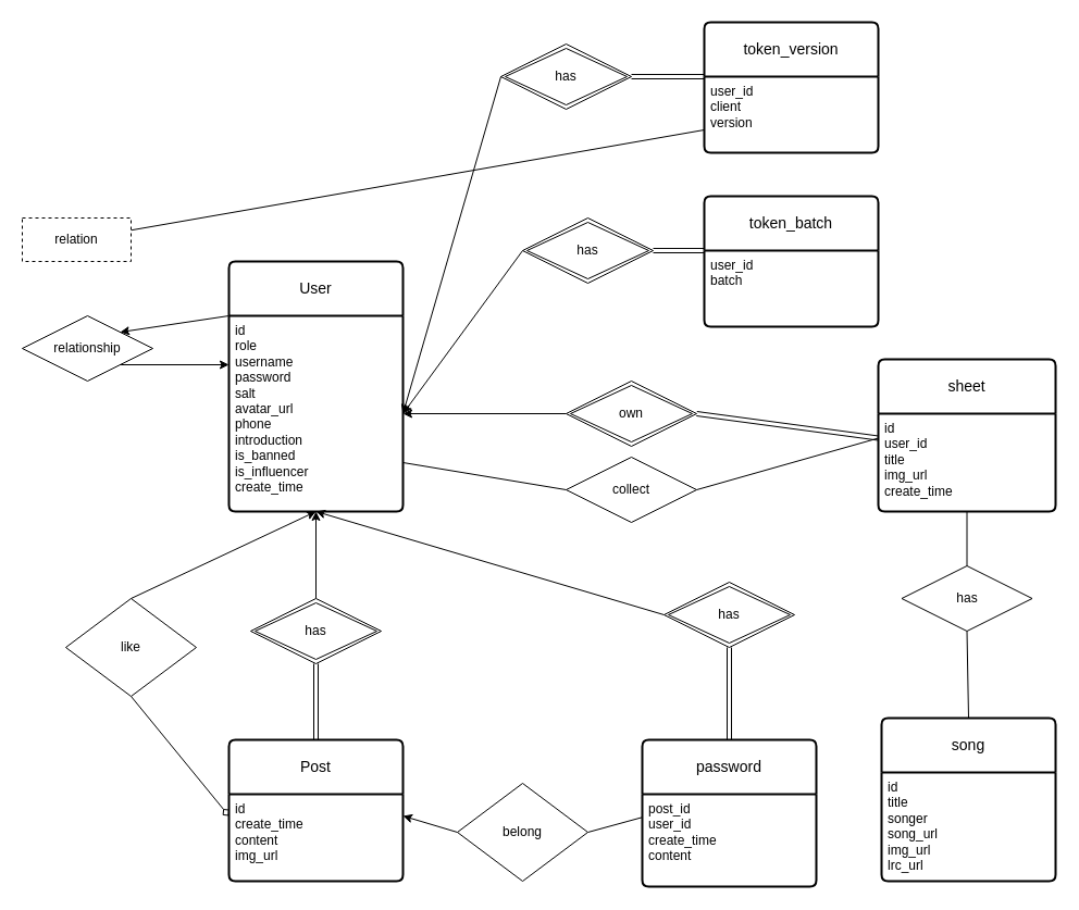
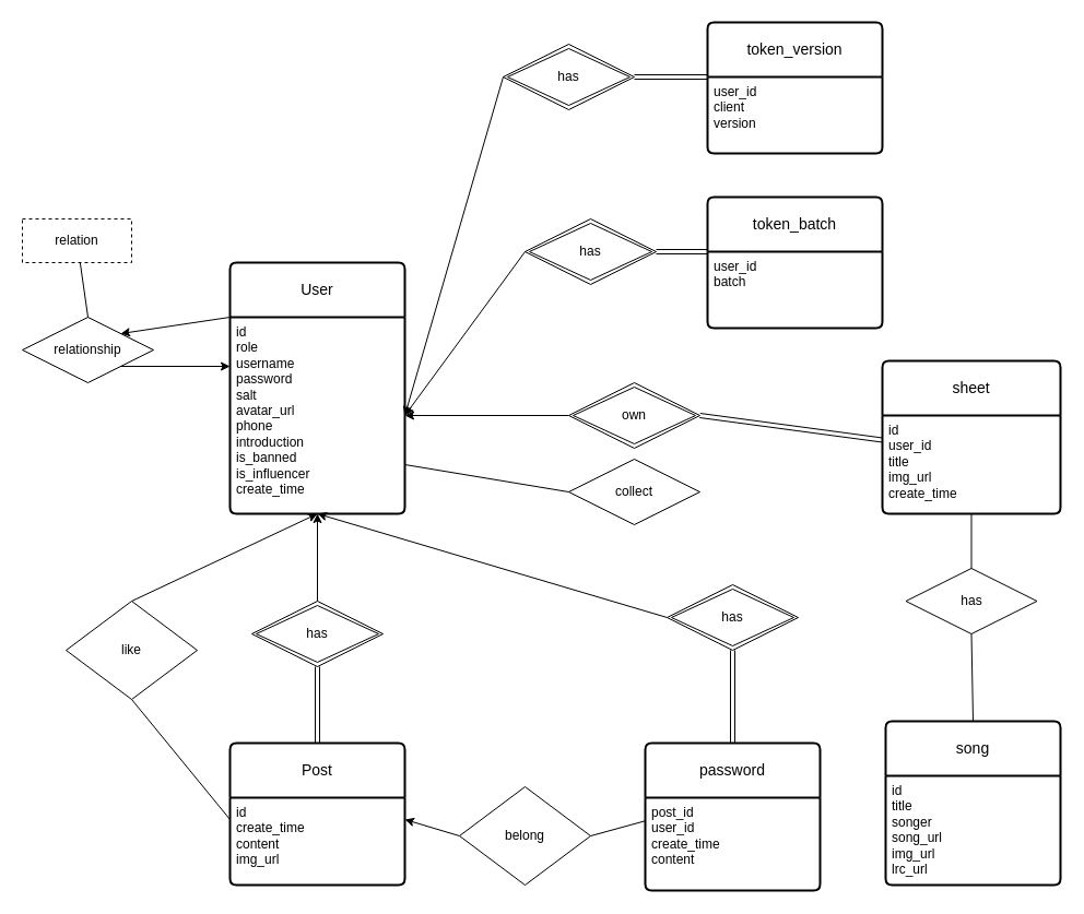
  <mxCell id="0" />
  <mxCell id="1" parent="0" />
  <mxCell id="2" value="User" style="swimlane;childLayout=stackLayout;horizontal=1;startSize=50;horizontalStack=0;rounded=1;fontSize=14;fontStyle=0;strokeWidth=2;resizeParent=0;resizeLast=1;shadow=0;dashed=0;align=center;arcSize=4;whiteSpace=wrap;html=1;" parent="1" vertex="1"><mxGeometry x="210" y="240" width="160" height="230" as="geometry" /></mxCell>
  <mxCell id="3" value="id&lt;br&gt;role&lt;br&gt;username&lt;br&gt;password&lt;br&gt;salt&lt;br&gt;avatar_url&lt;br&gt;phone&lt;br&gt;introduction&lt;br&gt;is_banned&lt;br&gt;is_influencer&lt;br&gt;create_time" style="align=left;strokeColor=none;fillColor=none;spacingLeft=4;fontSize=12;verticalAlign=top;resizable=0;rotatable=0;part=1;html=1;" parent="2" vertex="1"><mxGeometry y="50" width="160" height="180" as="geometry" /></mxCell>
  <mxCell id="4" style="rounded=0;orthogonalLoop=1;jettySize=auto;html=1;exitX=1;exitY=1;exitDx=0;exitDy=0;entryX=0;entryY=0.25;entryDx=0;entryDy=0;" parent="1" source="5" target="3" edge="1"><mxGeometry relative="1" as="geometry" /></mxCell>
  <mxCell id="5" value="relationship" style="shape=rhombus;perimeter=rhombusPerimeter;whiteSpace=wrap;html=1;align=center;" parent="1" vertex="1"><mxGeometry x="20" y="290" width="120" height="60" as="geometry" /></mxCell>
  <mxCell id="6" style="rounded=0;orthogonalLoop=1;jettySize=auto;html=1;exitX=0;exitY=0;exitDx=0;exitDy=0;entryX=1;entryY=0;entryDx=0;entryDy=0;" parent="1" source="3" target="5" edge="1"><mxGeometry relative="1" as="geometry" /></mxCell>
- <mxCell id="7" style="rounded=0;orthogonalLoop=1;jettySize=auto;html=1;endArrow=none;endFill=0;" parent="1" source="8" target="13" edge="1"><mxGeometry relative="1" as="geometry" /></mxCell>
+ <mxCell id="7" style="rounded=0;orthogonalLoop=1;jettySize=auto;html=1;entryX=0.5;entryY=0;entryDx=0;entryDy=0;endArrow=none;endFill=0;" parent="1" source="8" target="5" edge="1"><mxGeometry relative="1" as="geometry" /></mxCell>
  <mxCell id="8" value="relation" style="whiteSpace=wrap;html=1;align=center;dashed=1;" parent="1" vertex="1"><mxGeometry x="20" y="200" width="100" height="40" as="geometry" /></mxCell>
  <mxCell id="9" style="rounded=0;orthogonalLoop=1;jettySize=auto;html=1;exitX=1;exitY=0.5;exitDx=0;exitDy=0;shape=link;entryX=0;entryY=0;entryDx=0;entryDy=0;" parent="1" source="11" target="13" edge="1"><mxGeometry relative="1" as="geometry"><mxPoint x="690" y="190" as="targetPoint" /></mxGeometry></mxCell>
  <mxCell id="10" style="rounded=0;orthogonalLoop=1;jettySize=auto;html=1;exitX=0;exitY=0.5;exitDx=0;exitDy=0;entryX=1;entryY=0.5;entryDx=0;entryDy=0;endArrow=classic;endFill=1;" parent="1" source="11" target="3" edge="1"><mxGeometry relative="1" as="geometry" /></mxCell>
  <mxCell id="11" value="has" style="shape=rhombus;double=1;perimeter=rhombusPerimeter;whiteSpace=wrap;html=1;align=center;" parent="1" vertex="1"><mxGeometry x="460" y="40" width="120" height="60" as="geometry" /></mxCell>
  <mxCell id="12" value="token_version" style="swimlane;childLayout=stackLayout;horizontal=1;startSize=50;horizontalStack=0;rounded=1;fontSize=14;fontStyle=0;strokeWidth=2;resizeParent=0;resizeLast=1;shadow=0;dashed=0;align=center;arcSize=4;whiteSpace=wrap;html=1;" parent="1" vertex="1"><mxGeometry x="647" y="20" width="160" height="120" as="geometry" /></mxCell>
  <mxCell id="13" value="user_id&lt;br&gt;client&lt;br&gt;version" style="align=left;strokeColor=none;fillColor=none;spacingLeft=4;fontSize=12;verticalAlign=top;resizable=0;rotatable=0;part=1;html=1;" parent="12" vertex="1"><mxGeometry y="50" width="160" height="70" as="geometry" /></mxCell>
  <mxCell id="14" style="rounded=0;orthogonalLoop=1;jettySize=auto;html=1;exitX=0;exitY=0.5;exitDx=0;exitDy=0;entryX=1;entryY=0.5;entryDx=0;entryDy=0;" edge="1" parent="1" source="15" target="3"><mxGeometry relative="1" as="geometry" /></mxCell>
  <mxCell id="15" value="has" style="shape=rhombus;double=1;perimeter=rhombusPerimeter;whiteSpace=wrap;html=1;align=center;" parent="1" vertex="1"><mxGeometry x="480" y="200" width="120" height="60" as="geometry" /></mxCell>
  <mxCell id="16" style="rounded=0;orthogonalLoop=1;jettySize=auto;html=1;exitX=1;exitY=0.5;exitDx=0;exitDy=0;shape=link;entryX=0;entryY=0;entryDx=0;entryDy=0;" parent="1" source="15" target="18" edge="1"><mxGeometry relative="1" as="geometry"><mxPoint x="620" y="200" as="sourcePoint" /><mxPoint x="700" y="310" as="targetPoint" /></mxGeometry></mxCell>
  <mxCell id="17" value="token_batch" style="swimlane;childLayout=stackLayout;horizontal=1;startSize=50;horizontalStack=0;rounded=1;fontSize=14;fontStyle=0;strokeWidth=2;resizeParent=0;resizeLast=1;shadow=0;dashed=0;align=center;arcSize=4;whiteSpace=wrap;html=1;" parent="1" vertex="1"><mxGeometry x="647" y="180" width="160" height="120" as="geometry" /></mxCell>
  <mxCell id="18" value="user_id&lt;br&gt;batch" style="align=left;strokeColor=none;fillColor=none;spacingLeft=4;fontSize=12;verticalAlign=top;resizable=0;rotatable=0;part=1;html=1;" parent="17" vertex="1"><mxGeometry y="50" width="160" height="70" as="geometry" /></mxCell>
  <mxCell id="19" value="Post" style="swimlane;childLayout=stackLayout;horizontal=1;startSize=50;horizontalStack=0;rounded=1;fontSize=14;fontStyle=0;strokeWidth=2;resizeParent=0;resizeLast=1;shadow=0;dashed=0;align=center;arcSize=4;whiteSpace=wrap;html=1;" vertex="1" parent="1"><mxGeometry x="210" y="680" width="160" height="130" as="geometry" /></mxCell>
  <mxCell id="20" value="id&lt;br&gt;create_time&lt;br&gt;content&lt;br&gt;img_url" style="align=left;strokeColor=none;fillColor=none;spacingLeft=4;fontSize=12;verticalAlign=top;resizable=0;rotatable=0;part=1;html=1;" vertex="1" parent="19"><mxGeometry y="50" width="160" height="80" as="geometry" /></mxCell>
  <mxCell id="21" style="rounded=0;orthogonalLoop=1;jettySize=auto;html=1;exitX=0.5;exitY=0;exitDx=0;exitDy=0;entryX=0.5;entryY=1;entryDx=0;entryDy=0;" edge="1" parent="1" source="39" target="3"><mxGeometry relative="1" as="geometry"><mxPoint x="290" y="550" as="sourcePoint" /></mxGeometry></mxCell>
  <mxCell id="22" style="rounded=0;orthogonalLoop=1;jettySize=auto;html=1;exitX=0.5;exitY=1;exitDx=0;exitDy=0;entryX=0.5;entryY=0;entryDx=0;entryDy=0;endArrow=none;endFill=0;shape=link;" edge="1" parent="1" source="39" target="19"><mxGeometry relative="1" as="geometry"><mxPoint x="290" y="610" as="sourcePoint" /></mxGeometry></mxCell>
  <mxCell id="23" value="password" style="swimlane;childLayout=stackLayout;horizontal=1;startSize=50;horizontalStack=0;rounded=1;fontSize=14;fontStyle=0;strokeWidth=2;resizeParent=0;resizeLast=1;shadow=0;dashed=0;align=center;arcSize=4;whiteSpace=wrap;html=1;" vertex="1" parent="1"><mxGeometry x="590" y="680" width="160" height="135" as="geometry" /></mxCell>
  <mxCell id="24" value="post_id&lt;br&gt;user_id&lt;br&gt;create_time&lt;br&gt;content" style="align=left;strokeColor=none;fillColor=none;spacingLeft=4;fontSize=12;verticalAlign=top;resizable=0;rotatable=0;part=1;html=1;" vertex="1" parent="23"><mxGeometry y="50" width="160" height="85" as="geometry" /></mxCell>
  <mxCell id="25" style="rounded=0;orthogonalLoop=1;jettySize=auto;html=1;exitX=0;exitY=0.5;exitDx=0;exitDy=0;entryX=1;entryY=0.25;entryDx=0;entryDy=0;" edge="1" parent="1" source="27" target="20"><mxGeometry relative="1" as="geometry" /></mxCell>
  <mxCell id="26" style="rounded=0;orthogonalLoop=1;jettySize=auto;html=1;exitX=1;exitY=0.5;exitDx=0;exitDy=0;entryX=0;entryY=0.25;entryDx=0;entryDy=0;endArrow=none;endFill=0;" edge="1" parent="1" source="27" target="24"><mxGeometry relative="1" as="geometry" /></mxCell>
  <mxCell id="27" value="belong" style="shape=rhombus;perimeter=rhombusPerimeter;whiteSpace=wrap;html=1;align=center;" vertex="1" parent="1"><mxGeometry x="420" y="720" width="120" height="90" as="geometry" /></mxCell>
  <mxCell id="28" style="rounded=0;orthogonalLoop=1;jettySize=auto;html=1;exitX=0;exitY=0.5;exitDx=0;exitDy=0;entryX=0.5;entryY=1;entryDx=0;entryDy=0;" edge="1" parent="1" source="38" target="3"><mxGeometry relative="1" as="geometry"><mxPoint x="530" y="535" as="sourcePoint" /></mxGeometry></mxCell>
  <mxCell id="29" style="rounded=0;orthogonalLoop=1;jettySize=auto;html=1;exitX=0.5;exitY=1;exitDx=0;exitDy=0;entryX=0.5;entryY=0;entryDx=0;entryDy=0;endArrow=none;endFill=0;shape=link;" edge="1" parent="1" source="38" target="23"><mxGeometry relative="1" as="geometry"><mxPoint x="590" y="565" as="sourcePoint" /></mxGeometry></mxCell>
  <mxCell id="30" style="rounded=0;orthogonalLoop=1;jettySize=auto;html=1;exitX=0.5;exitY=0;exitDx=0;exitDy=0;entryX=0.5;entryY=1;entryDx=0;entryDy=0;" edge="1" parent="1" source="32" target="3"><mxGeometry relative="1" as="geometry" /></mxCell>
- <mxCell id="31" style="rounded=0;orthogonalLoop=1;jettySize=auto;html=1;exitX=0.5;exitY=1;exitDx=0;exitDy=0;entryX=0;entryY=0.25;entryDx=0;entryDy=0;endArrow=diamond;endFill=0;" edge="1" parent="1" source="32" target="20"><mxGeometry relative="1" as="geometry" /></mxCell>
+ <mxCell id="31" style="rounded=0;orthogonalLoop=1;jettySize=auto;html=1;exitX=0.5;exitY=1;exitDx=0;exitDy=0;entryX=0;entryY=0.25;entryDx=0;entryDy=0;endArrow=none;endFill=0;" edge="1" parent="1" source="32" target="20"><mxGeometry relative="1" as="geometry" /></mxCell>
  <mxCell id="32" value="like" style="shape=rhombus;perimeter=rhombusPerimeter;whiteSpace=wrap;html=1;align=center;" vertex="1" parent="1"><mxGeometry x="60" y="550" width="120" height="90" as="geometry" /></mxCell>
  <mxCell id="33" value="sheet" style="swimlane;childLayout=stackLayout;horizontal=1;startSize=50;horizontalStack=0;rounded=1;fontSize=14;fontStyle=0;strokeWidth=2;resizeParent=0;resizeLast=1;shadow=0;dashed=0;align=center;arcSize=4;whiteSpace=wrap;html=1;" vertex="1" parent="1"><mxGeometry x="807" y="330" width="163" height="140" as="geometry" /></mxCell>
  <mxCell id="34" value="id&lt;br&gt;user_id&lt;br&gt;title&lt;br&gt;img_url&lt;br&gt;create_time" style="align=left;strokeColor=none;fillColor=none;spacingLeft=4;fontSize=12;verticalAlign=top;resizable=0;rotatable=0;part=1;html=1;" vertex="1" parent="33"><mxGeometry y="50" width="163" height="90" as="geometry" /></mxCell>
  <mxCell id="35" style="rounded=0;orthogonalLoop=1;jettySize=auto;html=1;exitX=0;exitY=0.5;exitDx=0;exitDy=0;entryX=1;entryY=0.5;entryDx=0;entryDy=0;" edge="1" parent="1" source="37" target="3"><mxGeometry relative="1" as="geometry" /></mxCell>
  <mxCell id="36" style="rounded=0;orthogonalLoop=1;jettySize=auto;html=1;exitX=1;exitY=0.5;exitDx=0;exitDy=0;entryX=0;entryY=0.25;entryDx=0;entryDy=0;shape=link;" edge="1" parent="1" source="37" target="34"><mxGeometry relative="1" as="geometry" /></mxCell>
  <mxCell id="37" value="own" style="shape=rhombus;double=1;perimeter=rhombusPerimeter;whiteSpace=wrap;html=1;align=center;" vertex="1" parent="1"><mxGeometry x="520" y="350" width="120" height="60" as="geometry" /></mxCell>
  <mxCell id="38" value="has" style="shape=rhombus;double=1;perimeter=rhombusPerimeter;whiteSpace=wrap;html=1;align=center;" vertex="1" parent="1"><mxGeometry x="610" y="535" width="120" height="60" as="geometry" /></mxCell>
  <mxCell id="39" value="has" style="shape=rhombus;double=1;perimeter=rhombusPerimeter;whiteSpace=wrap;html=1;align=center;" vertex="1" parent="1"><mxGeometry x="230" y="550" width="120" height="60" as="geometry" /></mxCell>
  <mxCell id="40" value="song" style="swimlane;childLayout=stackLayout;horizontal=1;startSize=50;horizontalStack=0;rounded=1;fontSize=14;fontStyle=0;strokeWidth=2;resizeParent=0;resizeLast=1;shadow=0;dashed=0;align=center;arcSize=4;whiteSpace=wrap;html=1;" vertex="1" parent="1"><mxGeometry x="810" y="660" width="160" height="150" as="geometry" /></mxCell>
  <mxCell id="41" value="id&lt;br&gt;title&lt;br&gt;songer&lt;br&gt;song_url&lt;br&gt;img_url&lt;br&gt;lrc_url&lt;br&gt;" style="align=left;strokeColor=none;fillColor=none;spacingLeft=4;fontSize=12;verticalAlign=top;resizable=0;rotatable=0;part=1;html=1;" vertex="1" parent="40"><mxGeometry y="50" width="160" height="100" as="geometry" /></mxCell>
  <mxCell id="42" style="rounded=0;orthogonalLoop=1;jettySize=auto;html=1;exitX=0.5;exitY=1;exitDx=0;exitDy=0;entryX=0.5;entryY=0;entryDx=0;entryDy=0;endArrow=none;endFill=0;" edge="1" parent="1" source="43" target="40"><mxGeometry relative="1" as="geometry" /></mxCell>
  <mxCell id="43" value="has" style="shape=rhombus;perimeter=rhombusPerimeter;whiteSpace=wrap;html=1;align=center;" vertex="1" parent="1"><mxGeometry x="828.5" y="520" width="120" height="60" as="geometry" /></mxCell>
  <mxCell id="44" style="rounded=0;orthogonalLoop=1;jettySize=auto;html=1;exitX=0.5;exitY=1;exitDx=0;exitDy=0;entryX=0.5;entryY=0;entryDx=0;entryDy=0;endArrow=none;endFill=0;" edge="1" parent="1" source="34" target="43"><mxGeometry relative="1" as="geometry" /></mxCell>
- <mxCell id="45" style="rounded=0;orthogonalLoop=1;jettySize=auto;html=1;exitX=1;exitY=0.5;exitDx=0;exitDy=0;entryX=0;entryY=0.25;entryDx=0;entryDy=0;endArrow=none;endFill=0;" edge="1" parent="1" source="46" target="34"><mxGeometry relative="1" as="geometry" /></mxCell>
  <mxCell id="46" value="collect" style="shape=rhombus;perimeter=rhombusPerimeter;whiteSpace=wrap;html=1;align=center;" vertex="1" parent="1"><mxGeometry x="520" y="420" width="120" height="60" as="geometry" /></mxCell>
  <mxCell id="47" style="rounded=0;orthogonalLoop=1;jettySize=auto;html=1;exitX=1;exitY=0.75;exitDx=0;exitDy=0;endArrow=none;endFill=0;entryX=0;entryY=0.5;entryDx=0;entryDy=0;" edge="1" parent="1" source="3" target="46"><mxGeometry relative="1" as="geometry" /></mxCell>
